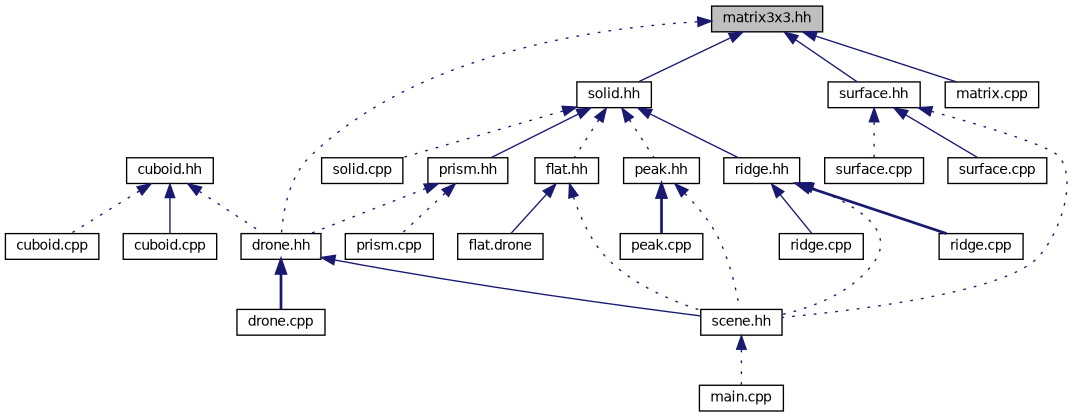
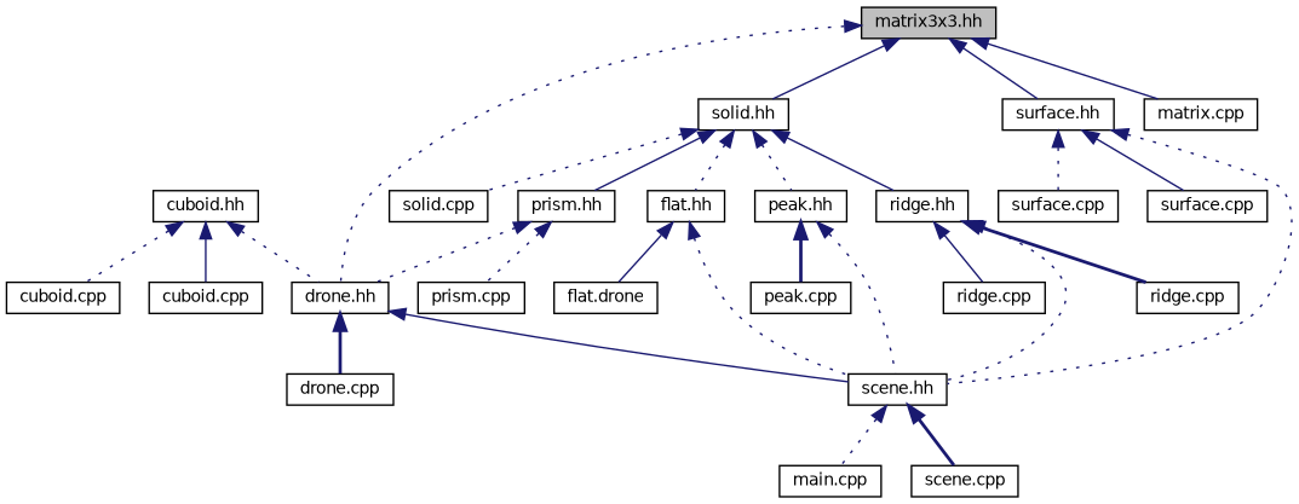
  digraph {
    node [color=black fillcolor=white fontname=Helvetica fontsize=10 shape=record style=filled]
    edge [color=midnightblue dir=back fontname=Helvetica fontsize=10 labelfontname=Helvetica labelfontsize=10 style=dotted]
    n1 [fillcolor=grey75 fontcolor=black height=0.2 label="matrix3x3.hh" width=0.4]
    n2 [height=0.2 label="solid.hh" width=0.4]
    n3 [height=0.2 label="drone.hh" width=0.4]
    n4 [height=0.2 label="surface.hh" width=0.4]
    n5 [height=0.2 label="matrix.cpp" width=0.4]
    n6 [height=0.2 label="prism.hh" width=0.4]
    n7 [height=0.2 label="flat.hh" width=0.4]
    n8 [height=0.2 label="peak.hh" width=0.4]
    n9 [height=0.2 label="ridge.hh" width=0.4]
    n10 [height=0.2 label="solid.cpp" width=0.4]
    n11 [height=0.2 label="scene.hh" width=0.4]
    n12 [height=0.2 label="drone.cpp" width=0.4]
    n13 [height=0.2 label="surface.cpp" width=0.4]
    n14 [height=0.2 label="surface.cpp" width=0.4]
    n15 [height=0.2 label="cuboid.hh" width=0.4]
    n16 [height=0.2 label="cuboid.cpp" width=0.4]
    n17 [height=0.2 label="cuboid.cpp" width=0.4]
    n18 [height=0.2 label="prism.cpp" width=0.4]
    n19 [height=0.2 label="flat.drone" width=0.4]
    n20 [height=0.2 label="peak.cpp" width=0.4]
    n21 [height=0.2 label="ridge.cpp" width=0.4]
    n22 [height=0.2 label="ridge.cpp" width=0.4]
    n23 [height=0.2 label="main.cpp" width=0.4]
+   n24 [height=0.2 label="scene.cpp" width=0.4]
    n1 -> n2 [style=solid]
    n1 -> n3
    n1 -> n4 [style=solid]
    n1 -> n5 [style=solid]
    n2 -> n6 [style=solid]
    n2 -> n7
    n2 -> n8
    n2 -> n9 [style=solid]
    n2 -> n10
    n3 -> n11 [style=solid]
    n3 -> n12 [style=bold]
    n4 -> n11
    n4 -> n13
    n4 -> n14 [style=solid]
    n6 -> n3
    n6 -> n18
    n7 -> n11
    n7 -> n19 [style=solid]
    n8 -> n11
    n8 -> n20 [style=bold]
    n9 -> n11
    n9 -> n21 [style=bold]
    n9 -> n22 [style=solid]
    n11 -> n23
+   n11 -> n24 [style=bold]
    n15 -> n3
    n15 -> n16
    n15 -> n17 [style=solid]
  }
